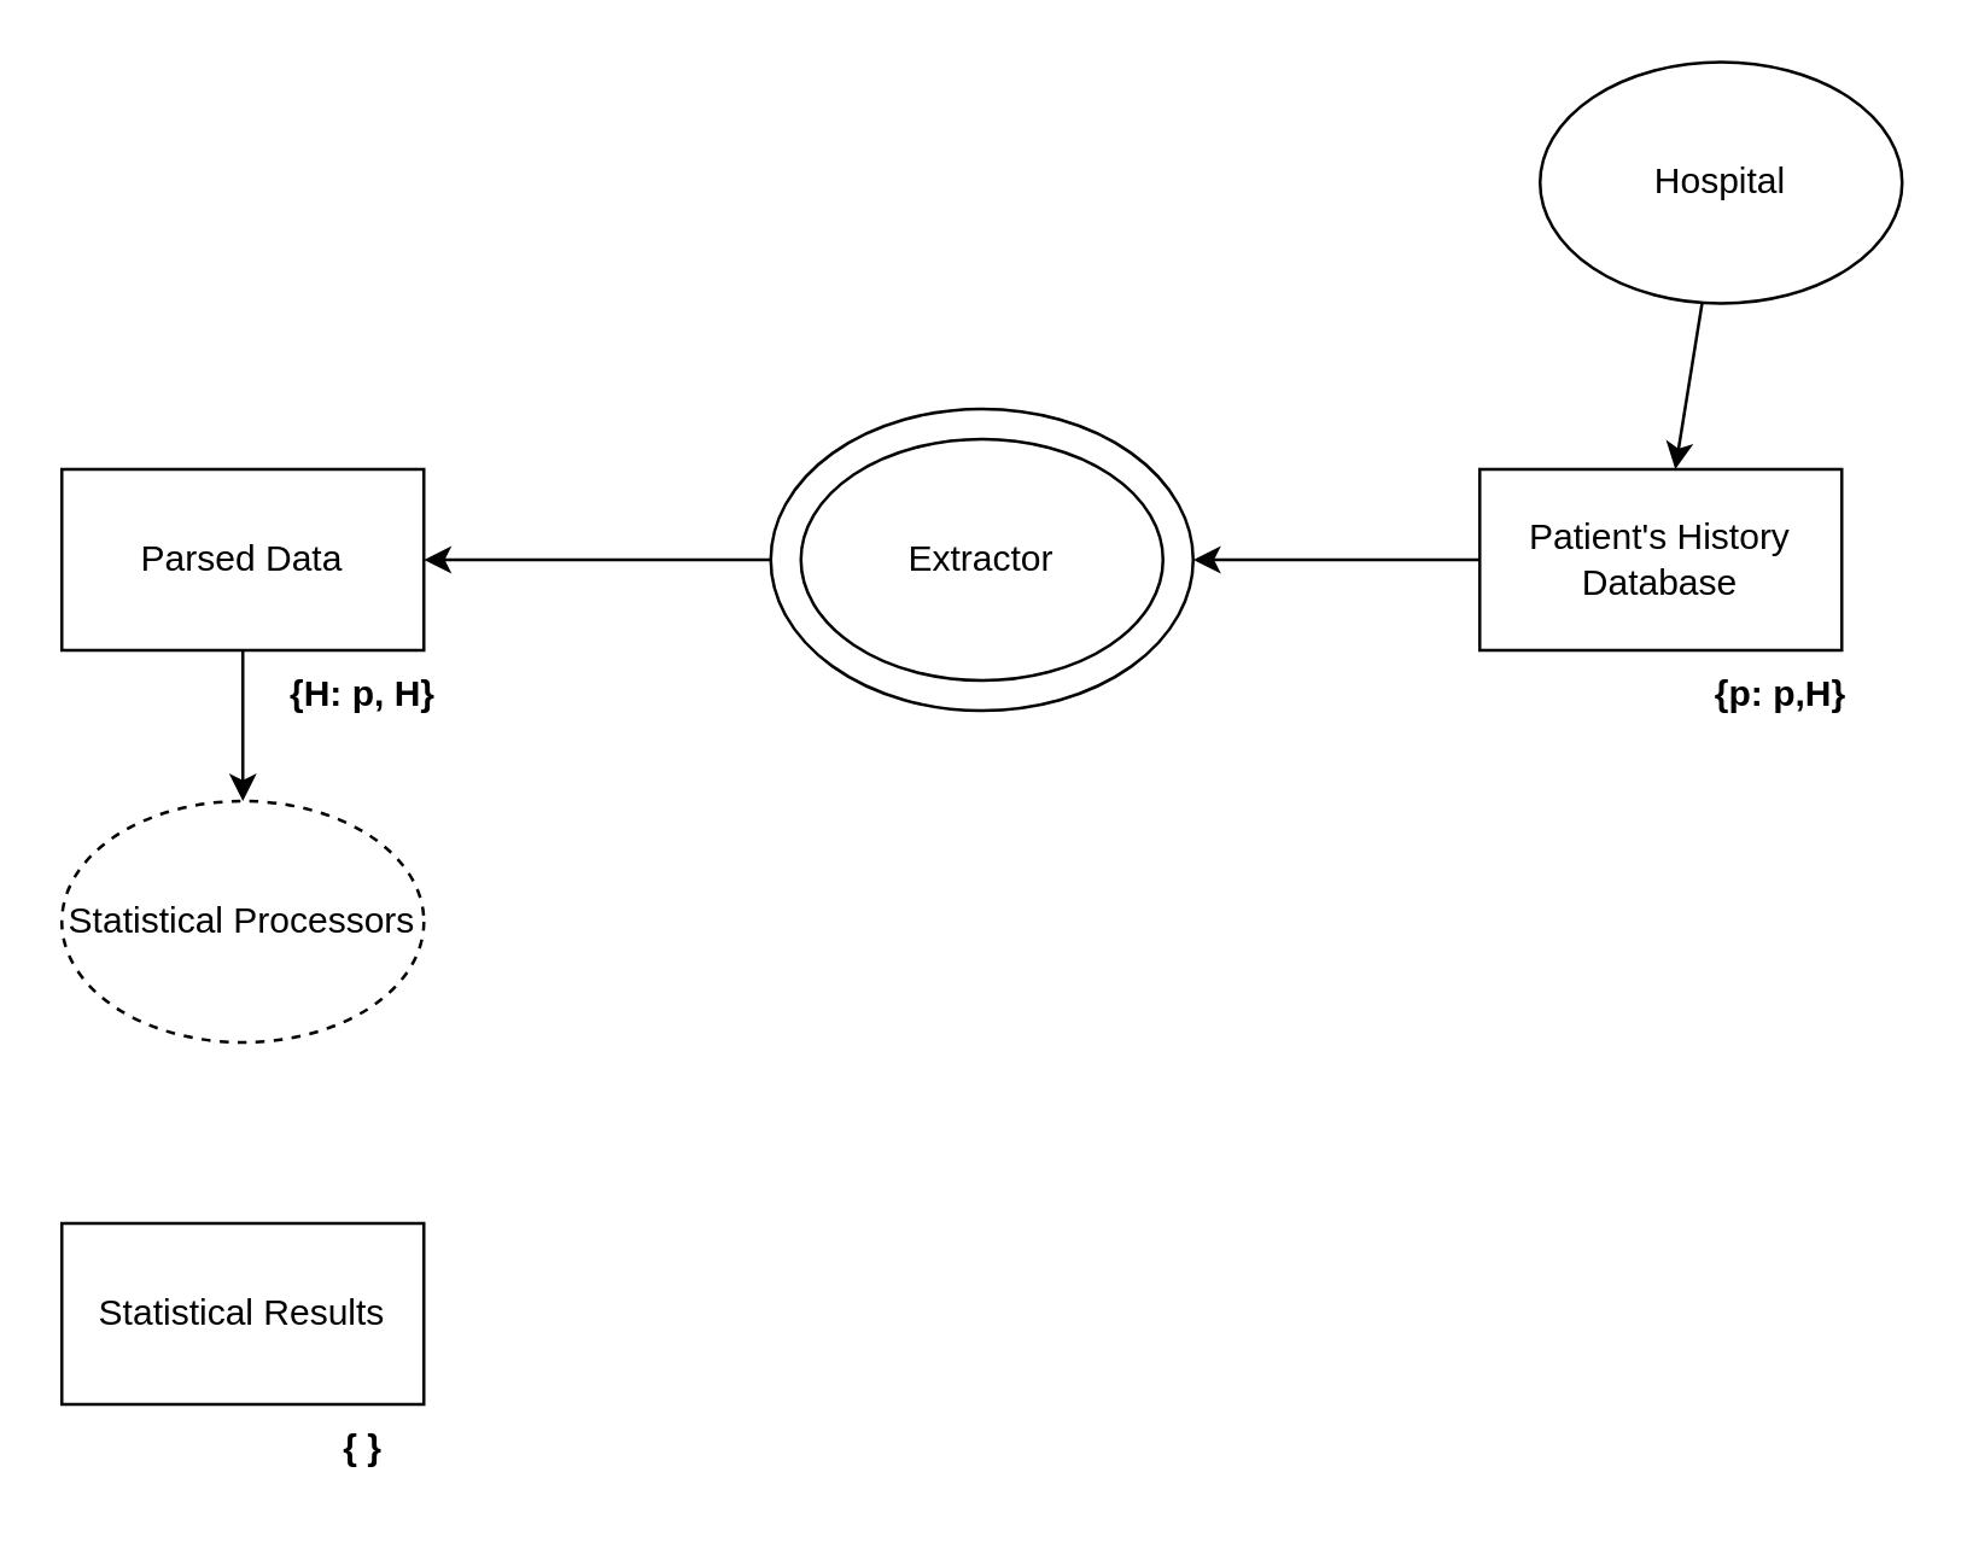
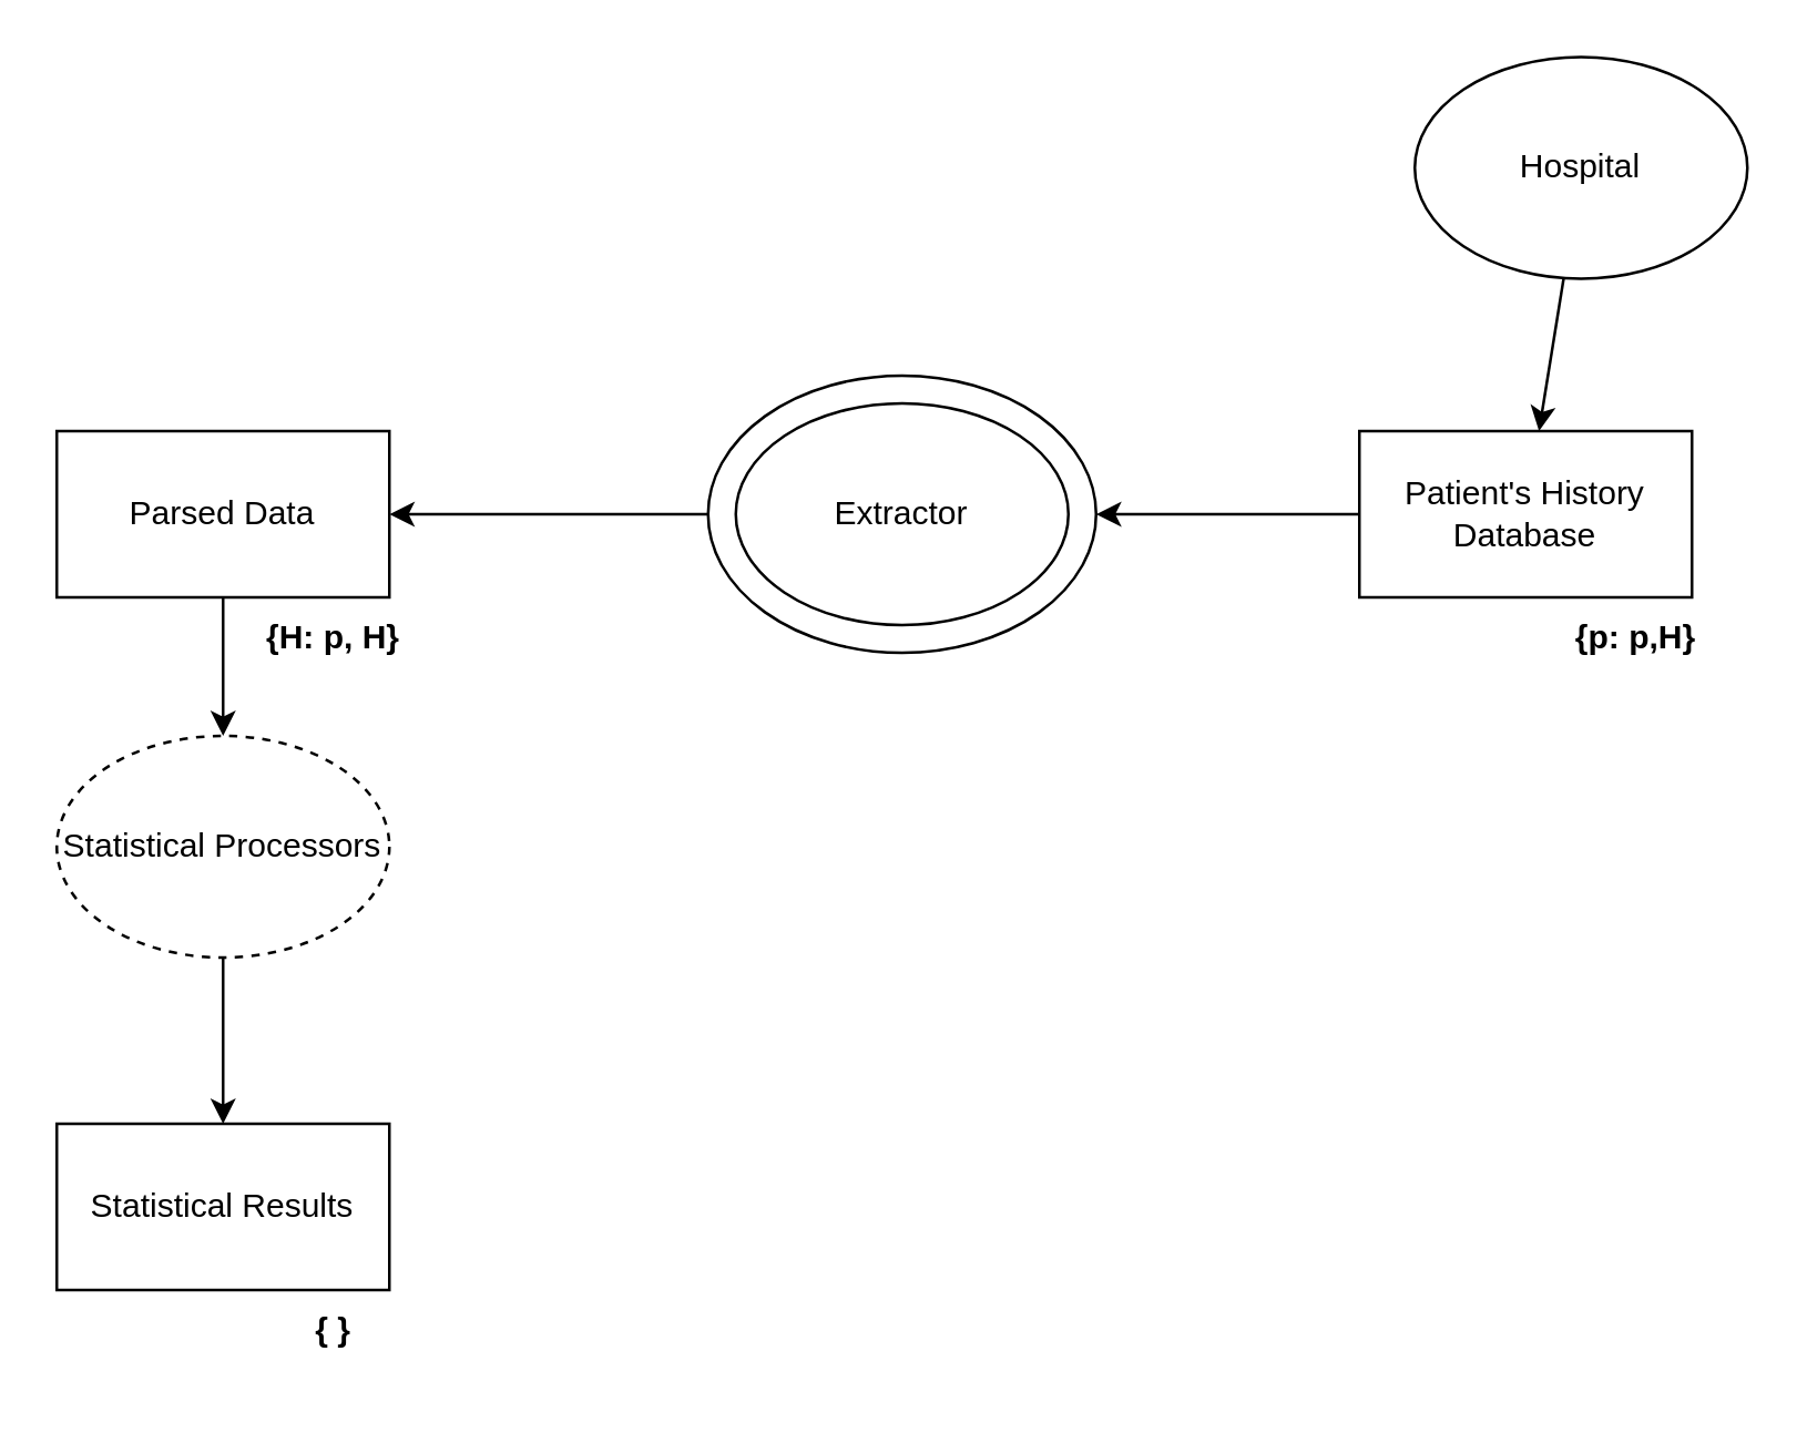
  <mxCell id="0" />
  <mxCell id="1" parent="0" />
  <mxCell id="2" value="" style="edgeStyle=none;html=1;" edge="1" parent="1" source="3" target="5"><mxGeometry relative="1" as="geometry" /></mxCell>
  <mxCell id="3" value="Hospital" style="ellipse;whiteSpace=wrap;html=1;" vertex="1" parent="1"><mxGeometry x="510" y="20" width="120" height="80" as="geometry" /></mxCell>
  <mxCell id="4" value="" style="edgeStyle=none;html=1;entryX=1;entryY=0.5;entryDx=0;entryDy=0;" edge="1" parent="1" source="5" target="7"><mxGeometry relative="1" as="geometry" /></mxCell>
  <mxCell id="5" value="Patient's History Database" style="rounded=0;whiteSpace=wrap;html=1;" vertex="1" parent="1"><mxGeometry x="490" y="155" width="120" height="60" as="geometry" /></mxCell>
  <mxCell id="6" value="" style="edgeStyle=none;html=1;" edge="1" parent="1" source="7" target="10"><mxGeometry relative="1" as="geometry" /></mxCell>
  <mxCell id="7" value="" style="ellipse;whiteSpace=wrap;html=1;" vertex="1" parent="1"><mxGeometry x="255" y="135" width="140" height="100" as="geometry" /></mxCell>
  <mxCell id="8" value="Extractor" style="ellipse;whiteSpace=wrap;html=1;" vertex="1" parent="1"><mxGeometry x="265" y="145" width="120" height="80" as="geometry" /></mxCell>
  <mxCell id="9" value="" style="edgeStyle=none;html=1;" edge="1" parent="1" source="10" target="12"><mxGeometry relative="1" as="geometry" /></mxCell>
  <mxCell id="10" value="Parsed Data" style="rounded=0;whiteSpace=wrap;html=1;" vertex="1" parent="1"><mxGeometry x="20" y="155" width="120" height="60" as="geometry" /></mxCell>
+ <mxCell id="11" value="" style="edgeStyle=none;html=1;" edge="1" parent="1" source="12" target="13"><mxGeometry relative="1" as="geometry" /></mxCell>
  <mxCell id="12" value="Statistical Processors" style="ellipse;whiteSpace=wrap;html=1;dashed=1;" vertex="1" parent="1"><mxGeometry x="20" y="265" width="120" height="80" as="geometry" /></mxCell>
  <mxCell id="13" value="Statistical Results" style="rounded=0;whiteSpace=wrap;html=1;" vertex="1" parent="1"><mxGeometry x="20" y="405" width="120" height="60" as="geometry" /></mxCell>
  <mxCell id="14" value="&lt;b&gt;{p: p,H}&lt;/b&gt;" style="text;html=1;strokeColor=none;fillColor=none;align=center;verticalAlign=middle;whiteSpace=wrap;rounded=0;" vertex="1" parent="1"><mxGeometry x="560" y="215" width="60" height="30" as="geometry" /></mxCell>
  <mxCell id="15" value="&lt;b&gt;{H: p, H}&lt;/b&gt;" style="text;html=1;strokeColor=none;fillColor=none;align=center;verticalAlign=middle;whiteSpace=wrap;rounded=0;" vertex="1" parent="1"><mxGeometry x="90" y="215" width="60" height="30" as="geometry" /></mxCell>
  <mxCell id="16" value="&lt;b&gt;{ }&lt;/b&gt;" style="text;html=1;strokeColor=none;fillColor=none;align=center;verticalAlign=middle;whiteSpace=wrap;rounded=0;" vertex="1" parent="1"><mxGeometry x="90" y="465" width="60" height="30" as="geometry" /></mxCell>
